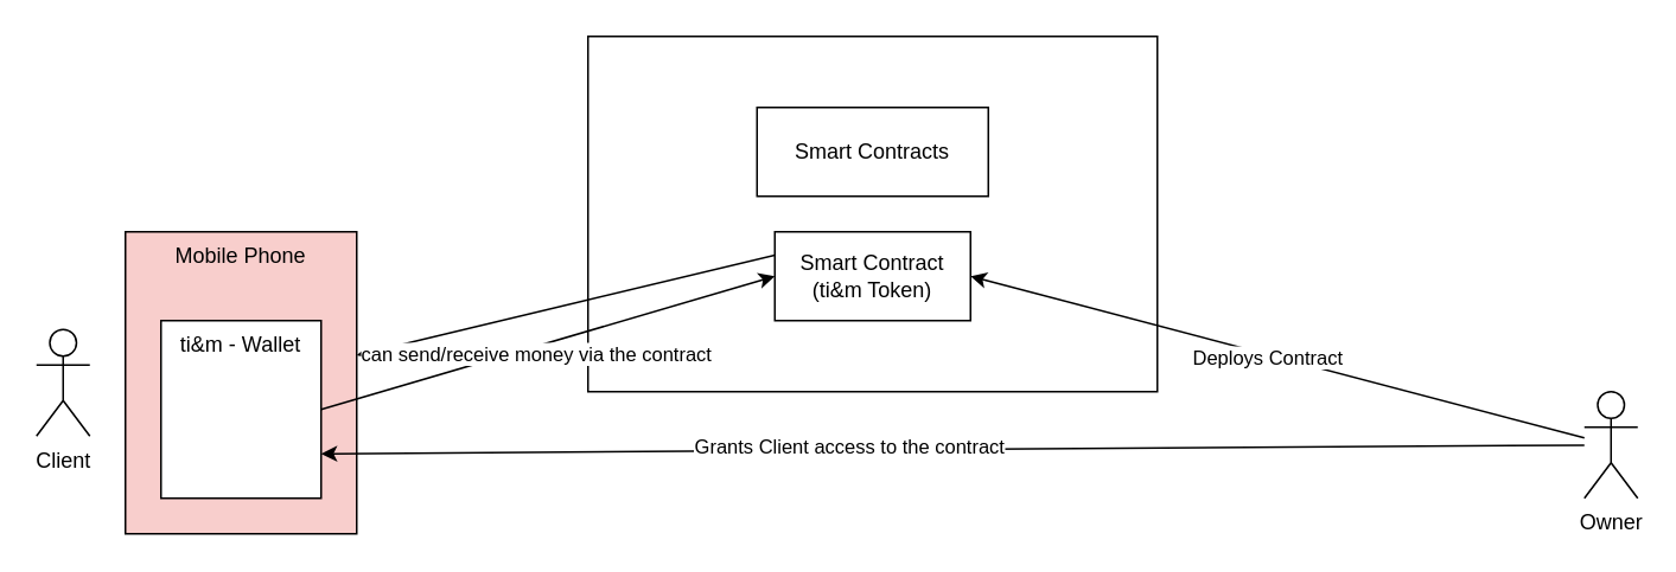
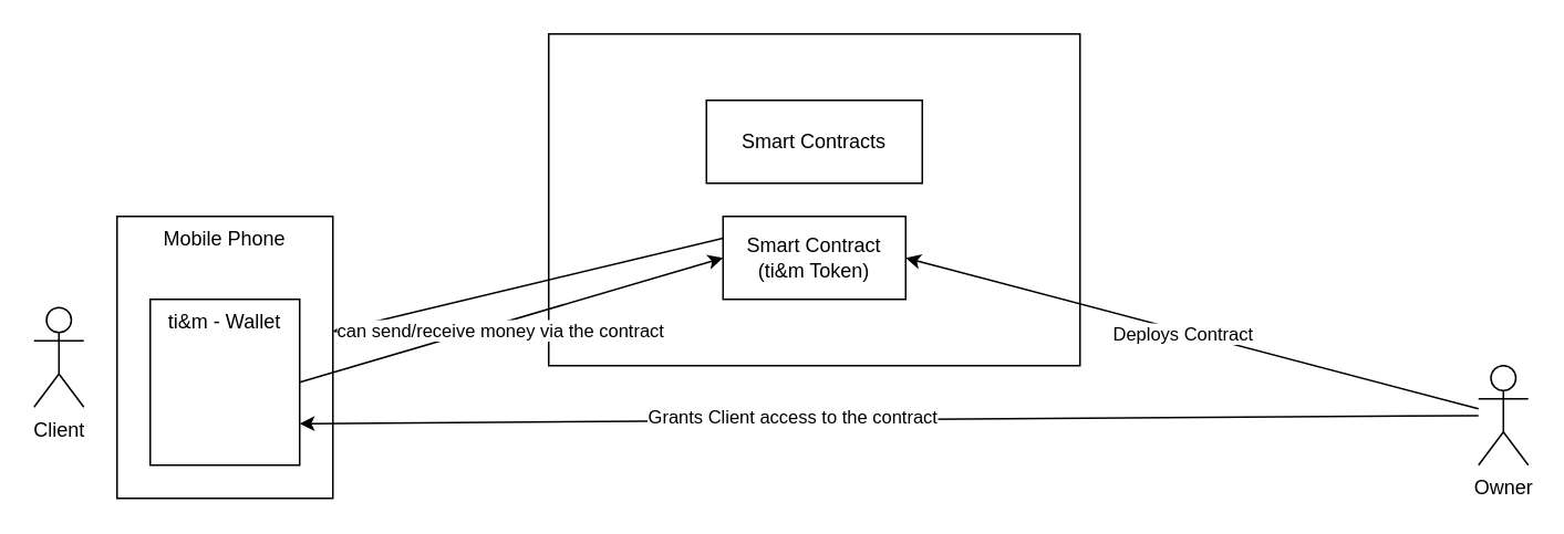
  <mxCell id="0" />
  <mxCell id="1" parent="0" />
  <mxCell id="2" value="" style="rounded=0;whiteSpace=wrap;html=1;" vertex="1" parent="1"><mxGeometry x="330" y="20" width="320" height="200" as="geometry" /></mxCell>
  <mxCell id="3" value="Smart Contracts" style="rounded=0;whiteSpace=wrap;html=1;" vertex="1" parent="1"><mxGeometry x="425" y="60" width="130" height="50" as="geometry" /></mxCell>
  <mxCell id="4" value="" style="endArrow=classic;html=1;rounded=0;exitX=0.5;exitY=0;exitDx=0;exitDy=0;" edge="1" parent="1" source="5" target="7"><mxGeometry width="50" height="50" relative="1" as="geometry"><mxPoint x="460" y="170" as="sourcePoint" /><mxPoint x="510" y="120" as="targetPoint" /></mxGeometry></mxCell>
  <mxCell id="5" value="Smart Contract&lt;br&gt;(ti&amp;amp;m Token)" style="rounded=0;whiteSpace=wrap;html=1;" vertex="1" parent="1"><mxGeometry x="435" y="130" width="110" height="50" as="geometry" /></mxCell>
  <mxCell id="6" value="Client" style="shape=umlActor;verticalLabelPosition=bottom;verticalAlign=top;html=1;outlineConnect=0;" vertex="1" parent="1"><mxGeometry x="20" y="185" width="30" height="60" as="geometry" /></mxCell>
- <mxCell id="7" value="Mobile Phone" style="rounded=0;whiteSpace=wrap;html=1;align=center;verticalAlign=top;fillColor=#f8cecc;" vertex="1" parent="1"><mxGeometry x="70" y="130" width="130" height="170" as="geometry" /></mxCell>
+ <mxCell id="7" value="Mobile Phone" style="rounded=0;whiteSpace=wrap;html=1;align=center;verticalAlign=top;" vertex="1" parent="1"><mxGeometry x="70" y="130" width="130" height="170" as="geometry" /></mxCell>
  <mxCell id="8" value="ti&amp;amp;m - Wallet" style="rounded=0;whiteSpace=wrap;html=1;align=center;verticalAlign=top;" vertex="1" parent="1"><mxGeometry x="90" y="180" width="90" height="100" as="geometry" /></mxCell>
  <mxCell id="9" value="Owner" style="shape=umlActor;verticalLabelPosition=bottom;verticalAlign=top;html=1;outlineConnect=0;" vertex="1" parent="1"><mxGeometry x="890" y="220" width="30" height="60" as="geometry" /></mxCell>
  <mxCell id="10" value="" style="endArrow=classic;html=1;rounded=0;entryX=1;entryY=0.5;entryDx=0;entryDy=0;" edge="1" parent="1" source="9" target="5"><mxGeometry width="50" height="50" relative="1" as="geometry"><mxPoint x="760" y="360" as="sourcePoint" /><mxPoint x="810" y="310" as="targetPoint" /></mxGeometry></mxCell>
  <mxCell id="11" value="Deploys Contract" style="edgeLabel;html=1;align=center;verticalAlign=middle;resizable=0;points=[];" vertex="1" connectable="0" parent="10"><mxGeometry x="0.135" y="5" relative="1" as="geometry"><mxPoint x="18" y="1" as="offset" /></mxGeometry></mxCell>
  <mxCell id="12" value="" style="endArrow=classic;html=1;rounded=0;entryX=1;entryY=0.75;entryDx=0;entryDy=0;" edge="1" parent="1" source="9" target="8"><mxGeometry width="50" height="50" relative="1" as="geometry"><mxPoint x="890" y="270" as="sourcePoint" /><mxPoint x="200" y="270" as="targetPoint" /></mxGeometry></mxCell>
  <mxCell id="13" value="Grants Client access to the contract" style="edgeLabel;html=1;align=center;verticalAlign=middle;resizable=0;points=[];" vertex="1" connectable="0" parent="12"><mxGeometry x="0.162" y="-2" relative="1" as="geometry"><mxPoint as="offset" /></mxGeometry></mxCell>
  <mxCell id="14" value="" style="endArrow=classic;html=1;rounded=0;entryX=0;entryY=0.5;entryDx=0;entryDy=0;exitX=1;exitY=0.5;exitDx=0;exitDy=0;" edge="1" parent="1" source="8" target="5"><mxGeometry width="50" height="50" relative="1" as="geometry"><mxPoint x="210" y="230" as="sourcePoint" /><mxPoint x="260" y="180" as="targetPoint" /></mxGeometry></mxCell>
  <mxCell id="15" value="can send/receive money via the contract" style="edgeLabel;html=1;align=center;verticalAlign=middle;resizable=0;points=[];" vertex="1" connectable="0" parent="14"><mxGeometry x="-0.233" y="3" relative="1" as="geometry"><mxPoint x="23" as="offset" /></mxGeometry></mxCell>
